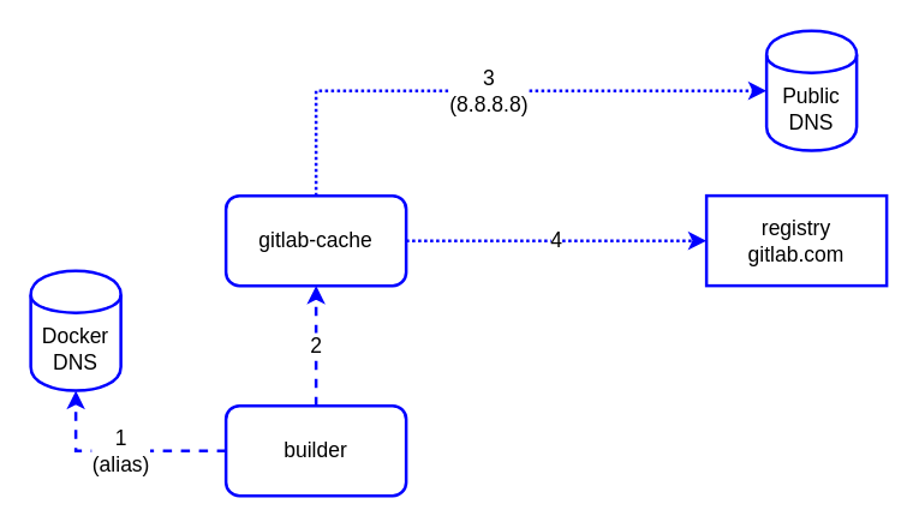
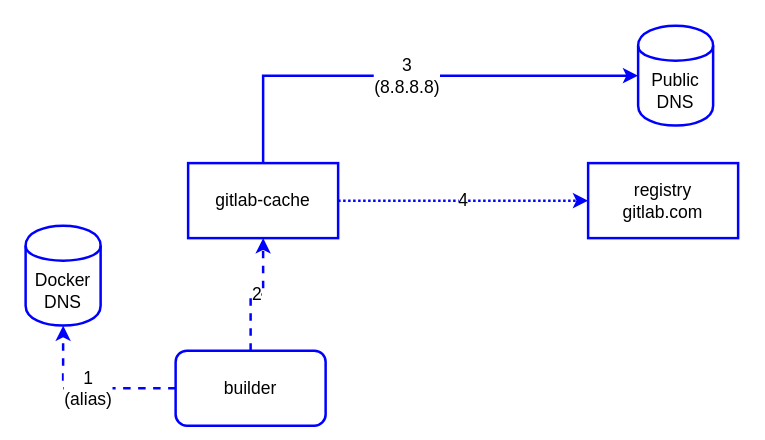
  <mxCell id="0" />
  <mxCell id="1" parent="0" />
  <mxCell id="2" value="4" style="edgeStyle=orthogonalEdgeStyle;rounded=0;orthogonalLoop=1;jettySize=auto;html=1;exitX=1;exitY=0.5;exitDx=0;exitDy=0;entryX=0;entryY=0.5;entryDx=0;entryDy=0;strokeColor=#0000FF;strokeWidth=2;fontSize=14;dashed=1;dashPattern=1 1;" edge="1" parent="1" source="4" target="8"><mxGeometry relative="1" as="geometry"><mxPoint x="460" y="160" as="targetPoint" /></mxGeometry></mxCell>
- <mxCell id="3" value="&lt;div&gt;3&lt;/div&gt;&lt;div&gt;(8.8.8.8)&lt;/div&gt;" style="edgeStyle=orthogonalEdgeStyle;rounded=0;orthogonalLoop=1;jettySize=auto;html=1;exitX=0.5;exitY=0;exitDx=0;exitDy=0;entryX=0;entryY=0.5;entryDx=0;entryDy=0;strokeColor=#0000FF;strokeWidth=2;fontSize=14;dashed=1;dashPattern=1 1;" edge="1" parent="1" source="4" target="10"><mxGeometry relative="1" as="geometry" /></mxCell>
- <mxCell id="4" value="gitlab-cache" style="rounded=1;whiteSpace=wrap;html=1;strokeColor=#0000FF;strokeWidth=2;fontSize=14;" vertex="1" parent="1"><mxGeometry x="150" y="130" width="120" height="60" as="geometry" /></mxCell>
+ <mxCell id="3" value="&lt;div&gt;3&lt;/div&gt;&lt;div&gt;(8.8.8.8)&lt;/div&gt;" style="edgeStyle=orthogonalEdgeStyle;rounded=0;orthogonalLoop=1;jettySize=auto;html=1;exitX=0.5;exitY=0;exitDx=0;exitDy=0;entryX=0;entryY=0.5;entryDx=0;entryDy=0;strokeColor=#0000FF;strokeWidth=2;fontSize=14;dashed=0;dashPattern=1 1;" edge="1" parent="1" source="4" target="10"><mxGeometry relative="1" as="geometry" /></mxCell>
+ <mxCell id="4" value="gitlab-cache" style="whiteSpace=wrap;html=1;strokeColor=#0000FF;strokeWidth=2;fontSize=14;rounded=0;" vertex="1" parent="1"><mxGeometry x="150" y="130" width="120" height="60" as="geometry" /></mxCell>
  <mxCell id="5" value="2" style="edgeStyle=orthogonalEdgeStyle;rounded=0;orthogonalLoop=1;jettySize=auto;html=1;exitX=0.5;exitY=0;exitDx=0;exitDy=0;entryX=0.5;entryY=1;entryDx=0;entryDy=0;strokeColor=#0000FF;strokeWidth=2;fontSize=14;dashed=1;" edge="1" parent="1" source="7" target="4"><mxGeometry relative="1" as="geometry" /></mxCell>
  <mxCell id="6" value="&lt;div&gt;1&lt;/div&gt;&lt;div&gt;(alias)&lt;/div&gt;" style="edgeStyle=orthogonalEdgeStyle;rounded=0;orthogonalLoop=1;jettySize=auto;html=1;exitX=0;exitY=0.5;exitDx=0;exitDy=0;entryX=0.5;entryY=1;entryDx=0;entryDy=0;strokeColor=#0000FF;strokeWidth=2;fontSize=14;dashed=1;" edge="1" parent="1" source="7" target="9"><mxGeometry relative="1" as="geometry" /></mxCell>
- <mxCell id="7" value="builder" style="rounded=1;whiteSpace=wrap;html=1;strokeColor=#0000FF;strokeWidth=2;fontSize=14;" vertex="1" parent="1"><mxGeometry x="150" y="270" width="120" height="60" as="geometry" /></mxCell>
+ <mxCell id="7" value="builder" style="rounded=1;whiteSpace=wrap;html=1;strokeColor=#0000FF;strokeWidth=2;fontSize=14;" vertex="1" parent="1"><mxGeometry x="140" y="280" width="120" height="60" as="geometry" /></mxCell>
  <mxCell id="8" value="&lt;div&gt;registry&lt;/div&gt;&lt;div&gt;gitlab.com&lt;/div&gt;" style="rounded=0;whiteSpace=wrap;html=1;strokeColor=#0000FF;strokeWidth=2;fontSize=14;" vertex="1" parent="1"><mxGeometry x="470" y="130" width="120" height="60" as="geometry" /></mxCell>
  <mxCell id="9" value="Docker DNS" style="shape=cylinder;whiteSpace=wrap;html=1;boundedLbl=1;backgroundOutline=1;strokeColor=#0000FF;strokeWidth=2;fontSize=14;" vertex="1" parent="1"><mxGeometry x="20" y="180" width="60" height="80" as="geometry" /></mxCell>
  <mxCell id="10" value="Public DNS" style="shape=cylinder;whiteSpace=wrap;html=1;boundedLbl=1;backgroundOutline=1;strokeColor=#0000FF;strokeWidth=2;fontSize=14;" vertex="1" parent="1"><mxGeometry x="510" y="20" width="60" height="80" as="geometry" /></mxCell>
